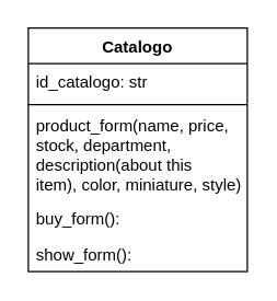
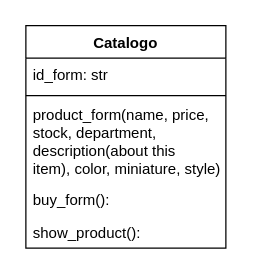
  <mxCell id="0" />
  <mxCell id="1" parent="0" />
  <mxCell id="2" value="Catalogo" style="swimlane;fontStyle=1;align=center;verticalAlign=top;childLayout=stackLayout;horizontal=1;startSize=26;horizontalStack=0;resizeParent=1;resizeParentMax=0;resizeLast=0;collapsible=1;marginBottom=0;whiteSpace=wrap;html=1;" vertex="1" parent="1"><mxGeometry x="20" y="20" width="160" height="178" as="geometry" /></mxCell>
- <mxCell id="3" value="id_catalogo: str" style="text;align=left;verticalAlign=top;spacingLeft=4;spacingRight=4;overflow=hidden;rotatable=0;points=[[0,0.5],[1,0.5]];portConstraint=eastwest;" vertex="1" parent="2"><mxGeometry y="26" width="160" height="26" as="geometry" /></mxCell>
+ <mxCell id="3" value="id_form: str" style="text;align=left;verticalAlign=top;spacingLeft=4;spacingRight=4;overflow=hidden;rotatable=0;points=[[0,0.5],[1,0.5]];portConstraint=eastwest;" vertex="1" parent="2"><mxGeometry y="26" width="160" height="26" as="geometry" /></mxCell>
  <mxCell id="4" value="" style="line;strokeWidth=1;fillColor=none;align=left;verticalAlign=middle;spacingTop=-1;spacingLeft=3;spacingRight=3;rotatable=0;labelPosition=right;points=[];portConstraint=eastwest;strokeColor=inherit;" vertex="1" parent="2"><mxGeometry y="52" width="160" height="8" as="geometry" /></mxCell>
  <mxCell id="5" value="product_form(name, price, stock, department, description(about this item),&amp;nbsp;&lt;span style=&quot;text-wrap: nowrap;&quot;&gt;color,&amp;nbsp;&lt;/span&gt;&lt;span style=&quot;text-wrap: nowrap;&quot;&gt;miniature,&amp;nbsp;&lt;/span&gt;&lt;span style=&quot;text-wrap: nowrap;&quot;&gt;style&lt;/span&gt;):&amp;nbsp;" style="text;align=left;verticalAlign=middle;spacingLeft=4;spacingRight=4;overflow=hidden;rotatable=0;points=[[0,0.5],[1,0.5]];portConstraint=eastwest;html=1;whiteSpace=wrap;" vertex="1" parent="2"><mxGeometry y="60" width="160" height="66" as="geometry" /></mxCell>
  <mxCell id="6" value="buy_form(): &#10;" style="text;align=left;verticalAlign=top;spacingLeft=4;spacingRight=4;overflow=hidden;rotatable=0;points=[[0,0.5],[1,0.5]];portConstraint=eastwest;" vertex="1" parent="2"><mxGeometry y="126" width="160" height="26" as="geometry" /></mxCell>
- <mxCell id="7" value="show_form(): &#10;" style="text;align=left;verticalAlign=top;spacingLeft=4;spacingRight=4;overflow=hidden;rotatable=0;points=[[0,0.5],[1,0.5]];portConstraint=eastwest;" vertex="1" parent="2"><mxGeometry y="152" width="160" height="26" as="geometry" /></mxCell>
+ <mxCell id="7" value="show_product(): &#10;" style="text;align=left;verticalAlign=top;spacingLeft=4;spacingRight=4;overflow=hidden;rotatable=0;points=[[0,0.5],[1,0.5]];portConstraint=eastwest;" vertex="1" parent="2"><mxGeometry y="152" width="160" height="26" as="geometry" /></mxCell>
